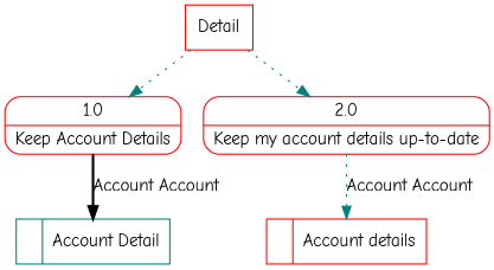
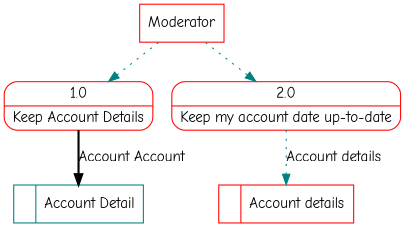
  digraph {
    fontname="Comic Neue"
    node [color=red fontname="Comic Neue" shape=record]
    edge [color=teal fontname="Comic Neue" style=dotted]
    n1 [color=teal label="<f0>  |<f1> Account Detail "]
-   n2 [label=Detail shape=box]
+   n2 [label=Moderator shape=box]
    n3 [label="{<f0> 1.0|<f1> Keep Account Details }" shape=Mrecord]
-   n4 [label="{<f0> 2.0|<f1> Keep my account details up-to-date }" shape=Mrecord]
+   n4 [label="{<f0> 2.0|<f1> Keep my account date up-to-date }" shape=Mrecord]
    n5 [label="<f0>  |<f1> Account details "]
    n2 -> n3
    n2 -> n4
    n3 -> n1 [color=black label="Account Account" style=bold]
-   n4 -> n5 [label="Account Account"]
+   n4 -> n5 [label="Account details"]
  }
